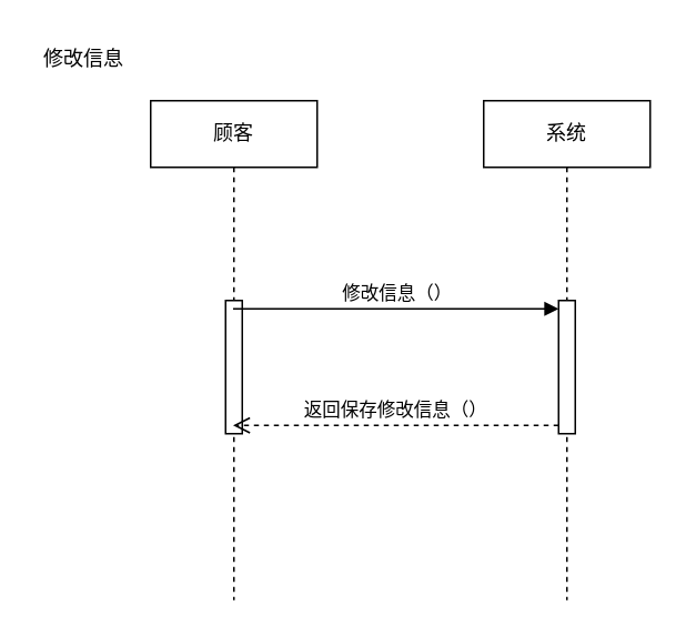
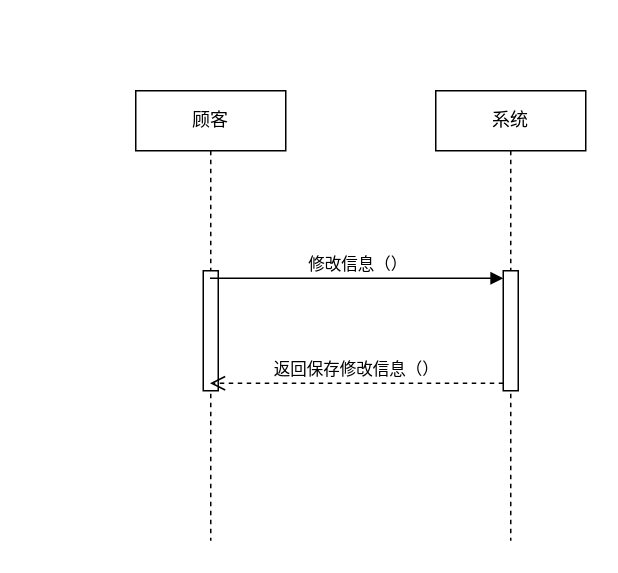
  <mxCell id="0" />
  <mxCell id="1" parent="0" />
  <mxCell id="2" value="顾客" style="shape=umlLifeline;perimeter=lifelinePerimeter;whiteSpace=wrap;html=1;container=1;dropTarget=0;collapsible=0;recursiveResize=0;outlineConnect=0;portConstraint=eastwest;newEdgeStyle={&quot;curved&quot;:0,&quot;rounded&quot;:0};" vertex="1" parent="1"><mxGeometry x="90" y="60" width="100" height="300" as="geometry" /></mxCell>
  <mxCell id="3" value="" style="html=1;points=[[0,0,0,0,5],[0,1,0,0,-5],[1,0,0,0,5],[1,1,0,0,-5]];perimeter=orthogonalPerimeter;outlineConnect=0;targetShapes=umlLifeline;portConstraint=eastwest;newEdgeStyle={&quot;curved&quot;:0,&quot;rounded&quot;:0};" vertex="1" parent="2"><mxGeometry x="45" y="120" width="10" height="80" as="geometry" /></mxCell>
  <mxCell id="4" value="系统" style="shape=umlLifeline;perimeter=lifelinePerimeter;whiteSpace=wrap;html=1;container=1;dropTarget=0;collapsible=0;recursiveResize=0;outlineConnect=0;portConstraint=eastwest;newEdgeStyle={&quot;curved&quot;:0,&quot;rounded&quot;:0};" vertex="1" parent="1"><mxGeometry x="290" y="60" width="100" height="300" as="geometry" /></mxCell>
  <mxCell id="5" value="" style="html=1;points=[[0,0,0,0,5],[0,1,0,0,-5],[1,0,0,0,5],[1,1,0,0,-5]];perimeter=orthogonalPerimeter;outlineConnect=0;targetShapes=umlLifeline;portConstraint=eastwest;newEdgeStyle={&quot;curved&quot;:0,&quot;rounded&quot;:0};" vertex="1" parent="4"><mxGeometry x="45" y="120" width="10" height="80" as="geometry" /></mxCell>
  <mxCell id="6" value="修改信息（）" style="html=1;verticalAlign=bottom;endArrow=block;curved=0;rounded=0;entryX=0;entryY=0;entryDx=0;entryDy=5;" edge="1" target="5" parent="1" source="2"><mxGeometry relative="1" as="geometry"><mxPoint x="265" y="185" as="sourcePoint" /></mxGeometry></mxCell>
  <mxCell id="7" value="返回保存修改信息（）" style="html=1;verticalAlign=bottom;endArrow=open;dashed=1;endSize=8;curved=0;rounded=0;exitX=0;exitY=1;exitDx=0;exitDy=-5;" edge="1" source="5" parent="1" target="2"><mxGeometry relative="1" as="geometry"><mxPoint x="265" y="255" as="targetPoint" /></mxGeometry></mxCell>
- <mxCell id="8" value="修改信息" style="text;html=1;strokeColor=none;fillColor=none;align=center;verticalAlign=middle;whiteSpace=wrap;rounded=0;" vertex="1" parent="1"><mxGeometry x="20" y="20" width="60" height="30" as="geometry" /></mxCell>
